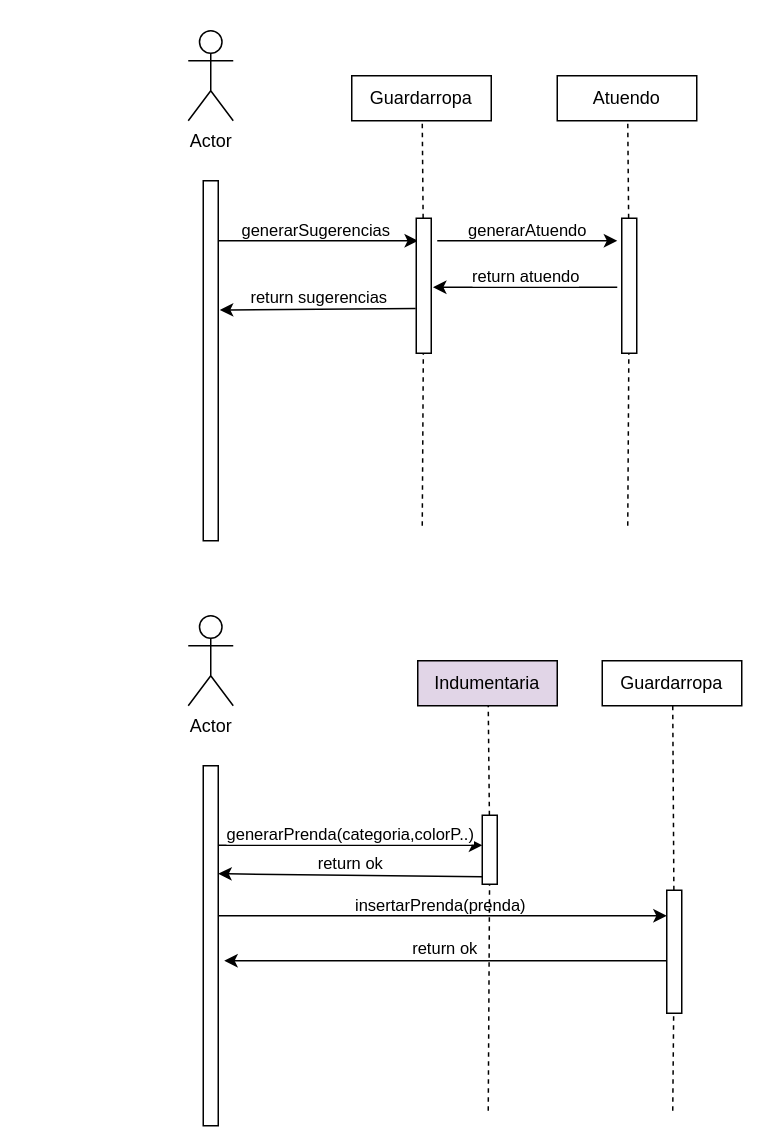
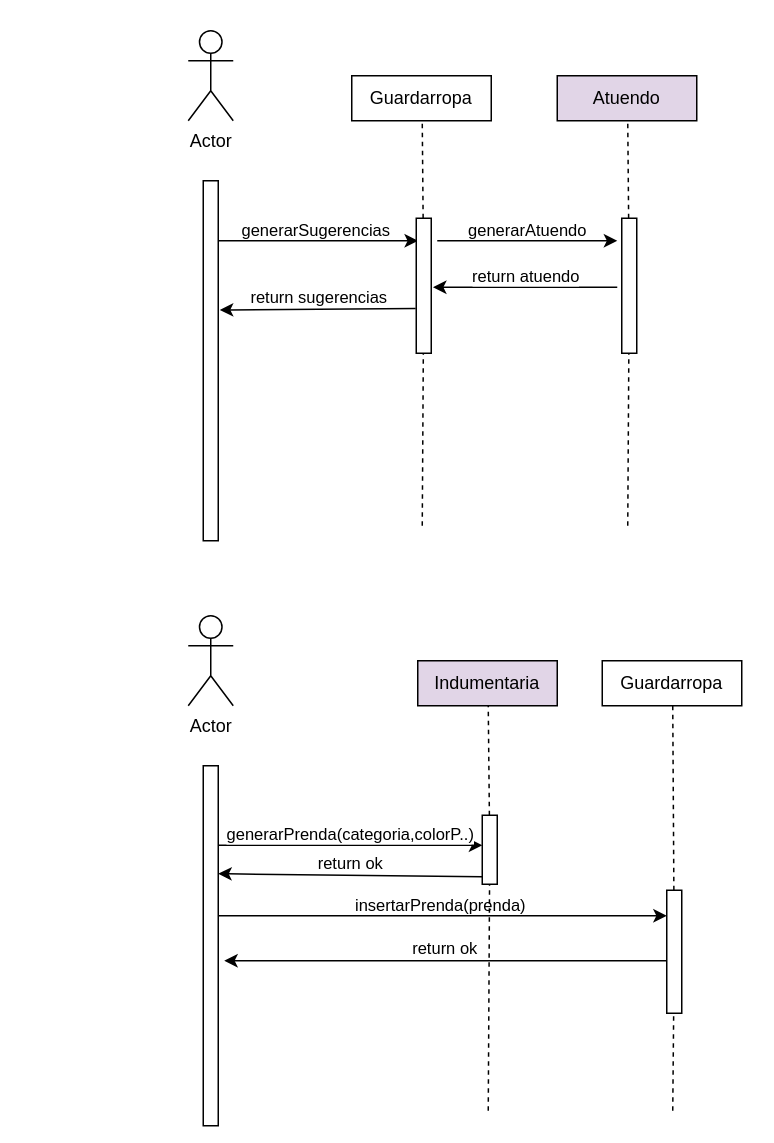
  <mxCell id="0" />
  <mxCell id="1" parent="0" />
  <mxCell id="2" value="generarSugerencias&lt;br&gt;" style="endArrow=classic;html=1;entryX=0.833;entryY=0.117;entryDx=0;entryDy=0;entryPerimeter=0;jumpStyle=sharp;spacingTop=-15;exitX=0.833;exitY=0.6;exitDx=0;exitDy=0;exitPerimeter=0;" parent="1" source="8" target="5" edge="1"><mxGeometry width="50" height="50" relative="1" as="geometry"><mxPoint x="151" y="160" as="sourcePoint" /><mxPoint x="271" y="200" as="targetPoint" /></mxGeometry></mxCell>
  <mxCell id="3" value="Actor" style="shape=umlActor;verticalLabelPosition=bottom;labelBackgroundColor=#ffffff;verticalAlign=top;html=1;outlineConnect=0;" parent="1" vertex="1"><mxGeometry x="125" y="20" width="30" height="60" as="geometry" /></mxCell>
  <mxCell id="4" value="" style="endArrow=none;dashed=1;html=1;" parent="1" source="5" edge="1"><mxGeometry width="50" height="50" relative="1" as="geometry"><mxPoint x="281" y="350" as="sourcePoint" /><mxPoint x="281" y="80" as="targetPoint" /></mxGeometry></mxCell>
  <mxCell id="5" value="" style="rounded=0;whiteSpace=wrap;html=1;rotation=-90;" parent="1" vertex="1"><mxGeometry x="237" y="185" width="90" height="10" as="geometry" /></mxCell>
  <mxCell id="6" value="" style="endArrow=none;dashed=1;html=1;" parent="1" target="5" edge="1"><mxGeometry width="50" height="50" relative="1" as="geometry"><mxPoint x="281" y="350" as="sourcePoint" /><mxPoint x="281" y="80" as="targetPoint" /></mxGeometry></mxCell>
  <mxCell id="7" value="Guardarropa" style="rounded=0;whiteSpace=wrap;html=1;" parent="1" vertex="1"><mxGeometry x="234" y="50" width="93" height="30" as="geometry" /></mxCell>
  <mxCell id="8" value="" style="rounded=0;whiteSpace=wrap;html=1;rotation=-90;" parent="1" vertex="1"><mxGeometry x="20" y="235" width="240" height="10" as="geometry" /></mxCell>
  <mxCell id="9" value="return sugerencias" style="endArrow=classic;html=1;entryX=0.641;entryY=1.104;entryDx=0;entryDy=0;entryPerimeter=0;exitX=0.331;exitY=-0.04;exitDx=0;exitDy=0;exitPerimeter=0;spacingTop=-15;" parent="1" source="5" target="8" edge="1"><mxGeometry width="50" height="50" relative="1" as="geometry"><mxPoint x="187" y="260" as="sourcePoint" /><mxPoint x="237" y="210" as="targetPoint" /></mxGeometry></mxCell>
  <mxCell id="10" value="insertarPrenda(prenda)&lt;br&gt;" style="endArrow=classic;html=1;jumpStyle=sharp;spacingTop=-15;exitX=0.583;exitY=0.6;exitDx=0;exitDy=0;exitPerimeter=0;" parent="1" source="16" edge="1"><mxGeometry width="50" height="50" relative="1" as="geometry"><mxPoint x="151" y="610" as="sourcePoint" /><mxPoint x="444" y="610" as="targetPoint" /></mxGeometry></mxCell>
  <mxCell id="11" value="Actor" style="shape=umlActor;verticalLabelPosition=bottom;labelBackgroundColor=#ffffff;verticalAlign=top;html=1;outlineConnect=0;" parent="1" vertex="1"><mxGeometry x="125" y="410" width="30" height="60" as="geometry" /></mxCell>
  <mxCell id="12" value="" style="endArrow=none;dashed=1;html=1;" parent="1" source="13" edge="1"><mxGeometry width="50" height="50" relative="1" as="geometry"><mxPoint x="325" y="740" as="sourcePoint" /><mxPoint x="325" y="470" as="targetPoint" /></mxGeometry></mxCell>
  <mxCell id="13" value="" style="rounded=0;whiteSpace=wrap;html=1;rotation=-90;" parent="1" vertex="1"><mxGeometry x="303" y="561" width="46" height="10" as="geometry" /></mxCell>
  <mxCell id="14" value="" style="endArrow=none;dashed=1;html=1;" parent="1" target="13" edge="1"><mxGeometry width="50" height="50" relative="1" as="geometry"><mxPoint x="325" y="740" as="sourcePoint" /><mxPoint x="325" y="470" as="targetPoint" /></mxGeometry></mxCell>
  <mxCell id="15" value="Indumentaria" style="rounded=0;whiteSpace=wrap;html=1;fillColor=#e1d5e7;" parent="1" vertex="1"><mxGeometry x="278" y="440" width="93" height="30" as="geometry" /></mxCell>
  <mxCell id="16" value="" style="rounded=0;whiteSpace=wrap;html=1;rotation=-90;" parent="1" vertex="1"><mxGeometry x="20" y="625" width="240" height="10" as="geometry" /></mxCell>
  <mxCell id="17" value="return ok" style="endArrow=classic;html=1;spacingTop=-16;" parent="1" edge="1"><mxGeometry width="50" height="50" relative="1" as="geometry"><mxPoint x="444" y="640" as="sourcePoint" /><mxPoint x="149" y="640" as="targetPoint" /></mxGeometry></mxCell>
  <mxCell id="18" value="" style="endArrow=none;dashed=1;html=1;" parent="1" source="19" edge="1"><mxGeometry width="50" height="50" relative="1" as="geometry"><mxPoint x="418" y="350" as="sourcePoint" /><mxPoint x="418" y="80" as="targetPoint" /></mxGeometry></mxCell>
  <mxCell id="19" value="" style="rounded=0;whiteSpace=wrap;html=1;rotation=-90;" parent="1" vertex="1"><mxGeometry x="374" y="185" width="90" height="10" as="geometry" /></mxCell>
  <mxCell id="20" value="" style="endArrow=none;dashed=1;html=1;" parent="1" target="19" edge="1"><mxGeometry width="50" height="50" relative="1" as="geometry"><mxPoint x="418" y="350" as="sourcePoint" /><mxPoint x="418" y="80" as="targetPoint" /></mxGeometry></mxCell>
- <mxCell id="21" value="Atuendo" style="rounded=0;whiteSpace=wrap;html=1;" parent="1" vertex="1"><mxGeometry x="371" y="50" width="93" height="30" as="geometry" /></mxCell>
+ <mxCell id="21" value="Atuendo" style="rounded=0;whiteSpace=wrap;html=1;fillColor=#e1d5e7;" parent="1" vertex="1"><mxGeometry x="371" y="50" width="93" height="30" as="geometry" /></mxCell>
  <mxCell id="22" value="generarAtuendo&lt;br&gt;" style="endArrow=classic;html=1;jumpStyle=sharp;spacingTop=-15;" parent="1" edge="1"><mxGeometry width="50" height="50" relative="1" as="geometry"><mxPoint x="291" y="160" as="sourcePoint" /><mxPoint x="411" y="160" as="targetPoint" /></mxGeometry></mxCell>
  <mxCell id="23" value="return atuendo" style="endArrow=classic;html=1;entryX=0.641;entryY=1.104;entryDx=0;entryDy=0;entryPerimeter=0;spacingTop=-15;" parent="1" edge="1"><mxGeometry width="50" height="50" relative="1" as="geometry"><mxPoint x="411" y="191" as="sourcePoint" /><mxPoint x="288.167" y="191" as="targetPoint" /></mxGeometry></mxCell>
  <mxCell id="24" value="" style="endArrow=none;dashed=1;html=1;" parent="1" source="25" edge="1"><mxGeometry width="50" height="50" relative="1" as="geometry"><mxPoint x="448" y="740" as="sourcePoint" /><mxPoint x="448" y="470" as="targetPoint" /></mxGeometry></mxCell>
  <mxCell id="25" value="" style="rounded=0;whiteSpace=wrap;html=1;rotation=-90;" parent="1" vertex="1"><mxGeometry x="408" y="629" width="82" height="10" as="geometry" /></mxCell>
  <mxCell id="26" value="" style="endArrow=none;dashed=1;html=1;" parent="1" target="25" edge="1"><mxGeometry width="50" height="50" relative="1" as="geometry"><mxPoint x="448" y="740" as="sourcePoint" /><mxPoint x="448" y="470" as="targetPoint" /></mxGeometry></mxCell>
  <mxCell id="27" value="Guardarropa" style="rounded=0;whiteSpace=wrap;html=1;" parent="1" vertex="1"><mxGeometry x="401" y="440" width="93" height="30" as="geometry" /></mxCell>
  <mxCell id="28" value="generarPrenda(categoria,colorP..)&lt;br&gt;" style="endArrow=classic;html=1;jumpStyle=sharp;spacingTop=-15;" parent="1" edge="1"><mxGeometry width="50" height="50" relative="1" as="geometry"><mxPoint x="145" y="563" as="sourcePoint" /><mxPoint x="321" y="563" as="targetPoint" /></mxGeometry></mxCell>
  <mxCell id="29" value="return ok" style="endArrow=classic;html=1;spacingTop=-16;" parent="1" edge="1"><mxGeometry width="50" height="50" relative="1" as="geometry"><mxPoint x="321" y="584" as="sourcePoint" /><mxPoint x="145" y="582" as="targetPoint" /></mxGeometry></mxCell>
